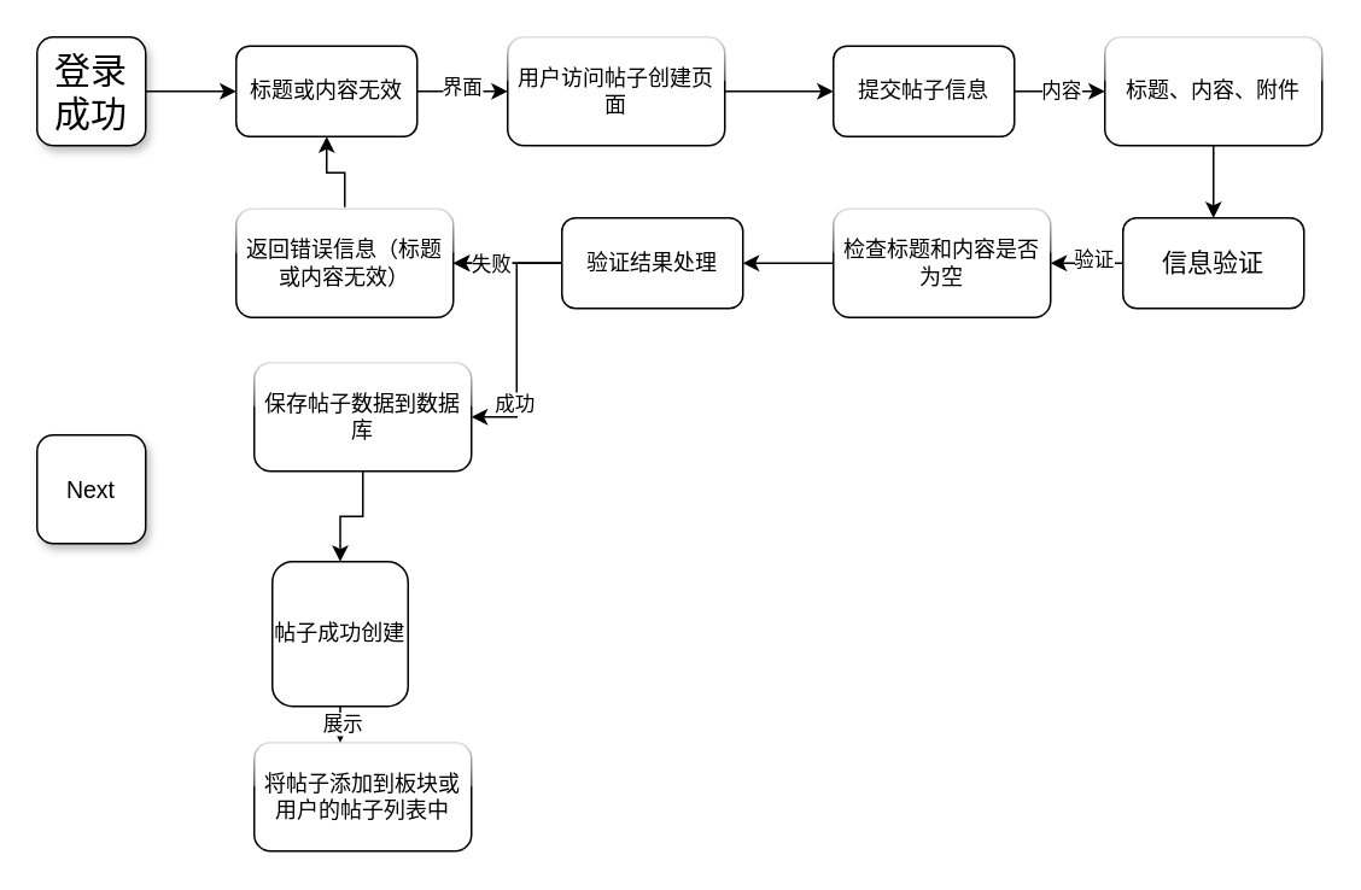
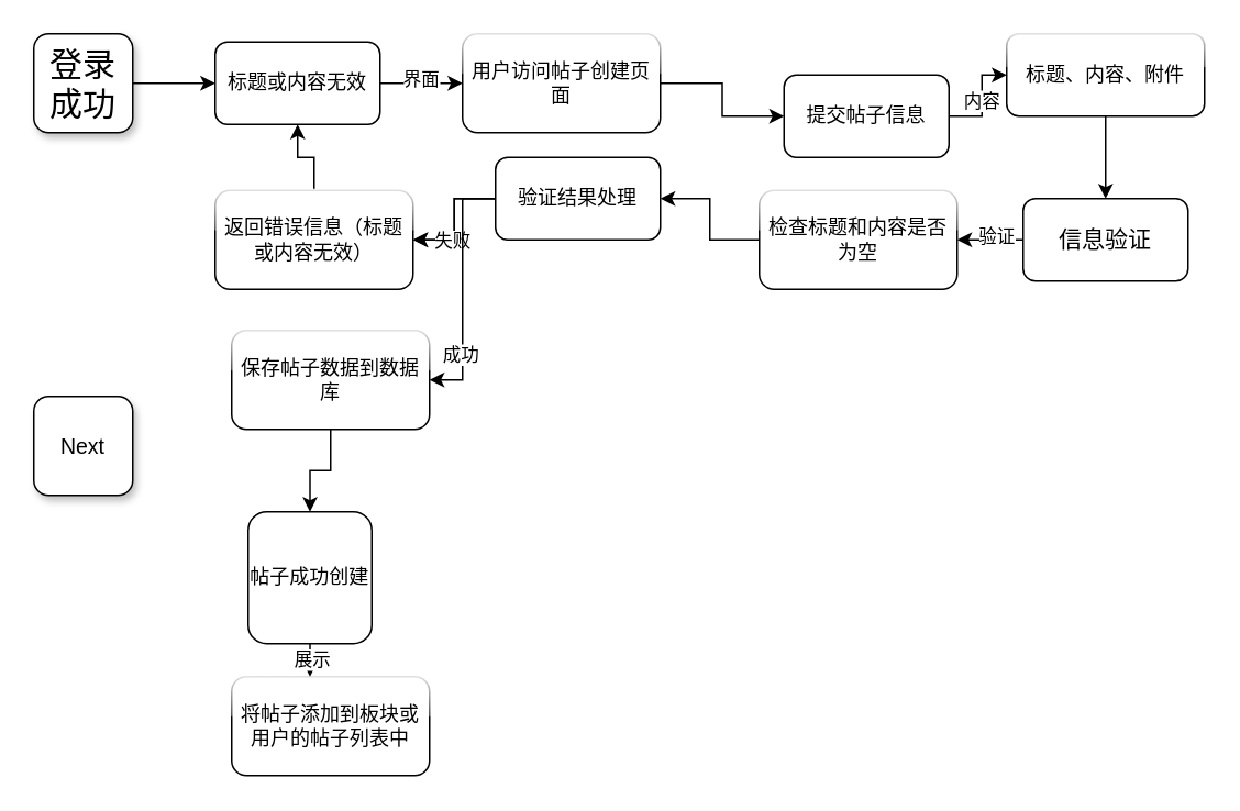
  <mxCell id="0" />
  <mxCell id="1" parent="0" />
  <mxCell id="2" style="edgeStyle=orthogonalEdgeStyle;rounded=0;orthogonalLoop=1;jettySize=auto;html=1;exitX=1;exitY=0.5;exitDx=0;exitDy=0;entryX=0;entryY=0.5;entryDx=0;entryDy=0;" edge="1" parent="1" source="3" target="9"><mxGeometry relative="1" as="geometry" /></mxCell>
  <mxCell id="3" value="&lt;font style=&quot;font-size: 20px;&quot;&gt;登录成功&lt;/font&gt;" style="whiteSpace=wrap;html=1;aspect=fixed;rounded=1;shadow=1;" vertex="1" parent="1"><mxGeometry x="20" y="20" width="60" height="60" as="geometry" /></mxCell>
  <mxCell id="4" style="edgeStyle=orthogonalEdgeStyle;rounded=0;orthogonalLoop=1;jettySize=auto;html=1;exitX=1;exitY=0.5;exitDx=0;exitDy=0;" edge="1" parent="1" source="5" target="12"><mxGeometry relative="1" as="geometry" /></mxCell>
  <mxCell id="5" value="用户访问帖子创建页面" style="rounded=1;whiteSpace=wrap;html=1;shadow=0;glass=1;" vertex="1" parent="1"><mxGeometry x="280" y="20" width="120" height="60" as="geometry" /></mxCell>
  <mxCell id="6" value="将帖子添加到板块或用户的帖子列表中" style="rounded=1;whiteSpace=wrap;html=1;shadow=0;glass=1;" vertex="1" parent="1"><mxGeometry x="140" y="410" width="120" height="60" as="geometry" /></mxCell>
  <mxCell id="7" style="edgeStyle=orthogonalEdgeStyle;rounded=0;orthogonalLoop=1;jettySize=auto;html=1;exitX=1;exitY=0.5;exitDx=0;exitDy=0;entryX=0;entryY=0.5;entryDx=0;entryDy=0;" edge="1" parent="1" source="9" target="5"><mxGeometry relative="1" as="geometry" /></mxCell>
  <mxCell id="8" value="界面" style="edgeLabel;html=1;align=center;verticalAlign=middle;resizable=0;points=[];" vertex="1" connectable="0" parent="7"><mxGeometry x="-0.04" y="3" relative="1" as="geometry"><mxPoint as="offset" /></mxGeometry></mxCell>
  <mxCell id="9" value="标题或内容无效" style="rounded=1;whiteSpace=wrap;html=1;" vertex="1" parent="1"><mxGeometry x="130" y="25" width="100" height="50" as="geometry" /></mxCell>
  <mxCell id="10" style="edgeStyle=orthogonalEdgeStyle;rounded=0;orthogonalLoop=1;jettySize=auto;html=1;exitX=1;exitY=0.5;exitDx=0;exitDy=0;entryX=0;entryY=0.5;entryDx=0;entryDy=0;" edge="1" parent="1" source="12" target="14"><mxGeometry relative="1" as="geometry" /></mxCell>
  <mxCell id="11" value="内容" style="edgeLabel;html=1;align=center;verticalAlign=middle;resizable=0;points=[];" vertex="1" connectable="0" parent="10"><mxGeometry y="1" relative="1" as="geometry"><mxPoint as="offset" /></mxGeometry></mxCell>
- <mxCell id="12" value="提交帖子信息" style="rounded=1;whiteSpace=wrap;html=1;" vertex="1" parent="1"><mxGeometry x="460" y="25" width="100" height="50" as="geometry" /></mxCell>
+ <mxCell id="12" value="提交帖子信息" style="rounded=1;whiteSpace=wrap;html=1;" vertex="1" parent="1"><mxGeometry x="475" y="45" width="100" height="50" as="geometry" /></mxCell>
  <mxCell id="13" value="" style="edgeStyle=orthogonalEdgeStyle;rounded=0;orthogonalLoop=1;jettySize=auto;html=1;" edge="1" parent="1" source="14" target="17"><mxGeometry relative="1" as="geometry" /></mxCell>
- <mxCell id="14" value="标题、内容、附件" style="rounded=1;whiteSpace=wrap;html=1;shadow=0;glass=1;" vertex="1" parent="1"><mxGeometry x="610" y="20" width="120" height="60" as="geometry" /></mxCell>
+ <mxCell id="14" value="标题、内容、附件" style="rounded=1;whiteSpace=wrap;html=1;shadow=0;glass=1;" vertex="1" parent="1"><mxGeometry x="610" y="20" width="120" height="50" as="geometry" /></mxCell>
  <mxCell id="15" value="" style="edgeStyle=orthogonalEdgeStyle;rounded=0;orthogonalLoop=1;jettySize=auto;html=1;" edge="1" parent="1" source="17" target="19"><mxGeometry relative="1" as="geometry" /></mxCell>
  <mxCell id="16" value="验证" style="edgeLabel;html=1;align=center;verticalAlign=middle;resizable=0;points=[];" vertex="1" connectable="0" parent="15"><mxGeometry x="-0.15" y="-3" relative="1" as="geometry"><mxPoint as="offset" /></mxGeometry></mxCell>
  <mxCell id="17" value="&lt;font style=&quot;font-size: 14px;&quot;&gt;信息验证&lt;/font&gt;" style="rounded=1;whiteSpace=wrap;html=1;" vertex="1" parent="1"><mxGeometry x="620" y="120" width="100" height="50" as="geometry" /></mxCell>
  <mxCell id="18" value="" style="edgeStyle=orthogonalEdgeStyle;rounded=0;orthogonalLoop=1;jettySize=auto;html=1;" edge="1" parent="1" source="19" target="25"><mxGeometry relative="1" as="geometry" /></mxCell>
  <mxCell id="19" value="检查标题和内容是否为空" style="rounded=1;whiteSpace=wrap;html=1;shadow=0;glass=1;" vertex="1" parent="1"><mxGeometry x="460" y="115" width="120" height="60" as="geometry" /></mxCell>
  <mxCell id="20" value="" style="edgeStyle=orthogonalEdgeStyle;rounded=0;orthogonalLoop=1;jettySize=auto;html=1;" edge="1" parent="1" source="25" target="29"><mxGeometry relative="1" as="geometry" /></mxCell>
  <mxCell id="21" value="" style="edgeStyle=orthogonalEdgeStyle;rounded=0;orthogonalLoop=1;jettySize=auto;html=1;" edge="1" parent="1" source="25" target="29"><mxGeometry relative="1" as="geometry" /></mxCell>
  <mxCell id="22" value="失败" style="edgeLabel;html=1;align=center;verticalAlign=middle;resizable=0;points=[];" vertex="1" connectable="0" parent="21"><mxGeometry x="0.565" y="1" relative="1" as="geometry"><mxPoint x="7" y="-1" as="offset" /></mxGeometry></mxCell>
  <mxCell id="23" style="edgeStyle=orthogonalEdgeStyle;rounded=0;orthogonalLoop=1;jettySize=auto;html=1;entryX=1;entryY=0.5;entryDx=0;entryDy=0;" edge="1" parent="1" source="25" target="27"><mxGeometry relative="1" as="geometry" /></mxCell>
  <mxCell id="24" value="成功" style="edgeLabel;html=1;align=center;verticalAlign=middle;resizable=0;points=[];" vertex="1" connectable="0" parent="23"><mxGeometry x="0.516" y="-2" relative="1" as="geometry"><mxPoint as="offset" /></mxGeometry></mxCell>
- <mxCell id="25" value="验证结果处理" style="rounded=1;whiteSpace=wrap;html=1;" vertex="1" parent="1"><mxGeometry x="310" y="120" width="100" height="50" as="geometry" /></mxCell>
+ <mxCell id="25" value="验证结果处理" style="rounded=1;whiteSpace=wrap;html=1;" vertex="1" parent="1"><mxGeometry x="300" y="95" width="100" height="50" as="geometry" /></mxCell>
  <mxCell id="26" value="" style="edgeStyle=orthogonalEdgeStyle;rounded=0;orthogonalLoop=1;jettySize=auto;html=1;" edge="1" parent="1" source="27" target="32"><mxGeometry relative="1" as="geometry" /></mxCell>
  <mxCell id="27" value="保存帖子数据到数据库" style="rounded=1;whiteSpace=wrap;html=1;shadow=0;glass=1;" vertex="1" parent="1"><mxGeometry x="140" y="200" width="120" height="60" as="geometry" /></mxCell>
  <mxCell id="28" value="" style="edgeStyle=orthogonalEdgeStyle;rounded=0;orthogonalLoop=1;jettySize=auto;html=1;" edge="1" parent="1" source="29" target="9"><mxGeometry relative="1" as="geometry" /></mxCell>
  <mxCell id="29" value="返回错误信息（标题或内容无效）" style="rounded=1;whiteSpace=wrap;html=1;shadow=0;glass=1;" vertex="1" parent="1"><mxGeometry x="130" y="115" width="120" height="60" as="geometry" /></mxCell>
  <mxCell id="30" value="" style="edgeStyle=orthogonalEdgeStyle;rounded=0;orthogonalLoop=1;jettySize=auto;html=1;" edge="1" parent="1" source="32" target="6"><mxGeometry relative="1" as="geometry"><Array as="points"><mxPoint x="200" y="380" /><mxPoint x="200" y="380" /></Array></mxGeometry></mxCell>
  <mxCell id="31" value="展示" style="edgeLabel;html=1;align=center;verticalAlign=middle;resizable=0;points=[];" vertex="1" connectable="0" parent="30"><mxGeometry x="-0.12" y="1" relative="1" as="geometry"><mxPoint as="offset" /></mxGeometry></mxCell>
  <mxCell id="32" value="帖子成功创建" style="rounded=1;whiteSpace=wrap;html=1;" vertex="1" parent="1"><mxGeometry x="150" y="310" width="75" height="80" as="geometry" /></mxCell>
  <mxCell id="33" value="&lt;font style=&quot;font-size: 13px;&quot;&gt;Next&lt;/font&gt;" style="whiteSpace=wrap;html=1;aspect=fixed;rounded=1;shadow=1;" vertex="1" parent="1"><mxGeometry x="20" y="240" width="60" height="60" as="geometry" /></mxCell>
